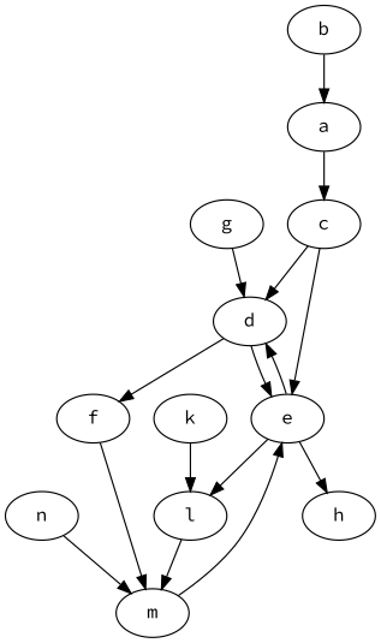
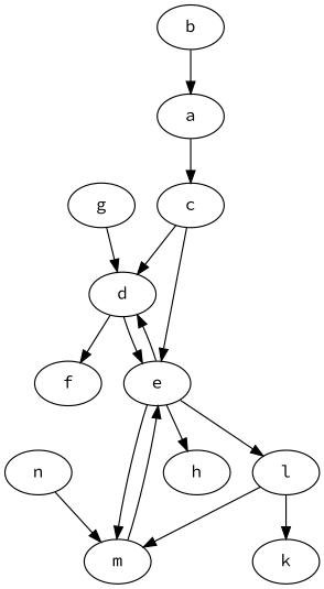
  strict digraph {
    fontname="Source Code Pro"
    node [fontname="Source Code Pro"]
    edge [dir=forward fontname="Source Code Pro"]
    a
    c
    b
    d
    e
    f
    m
    h
    l
    g
    k
    n
    a -> c
    c -> d
    c -> e
    b -> a
    d -> e
    d -> f
    e -> d
-   f -> m
+   e -> m
    e -> h
    e -> l
    m -> e
    l -> m
    g -> d
-   k -> l
+   l -> k
    n -> m
  }
